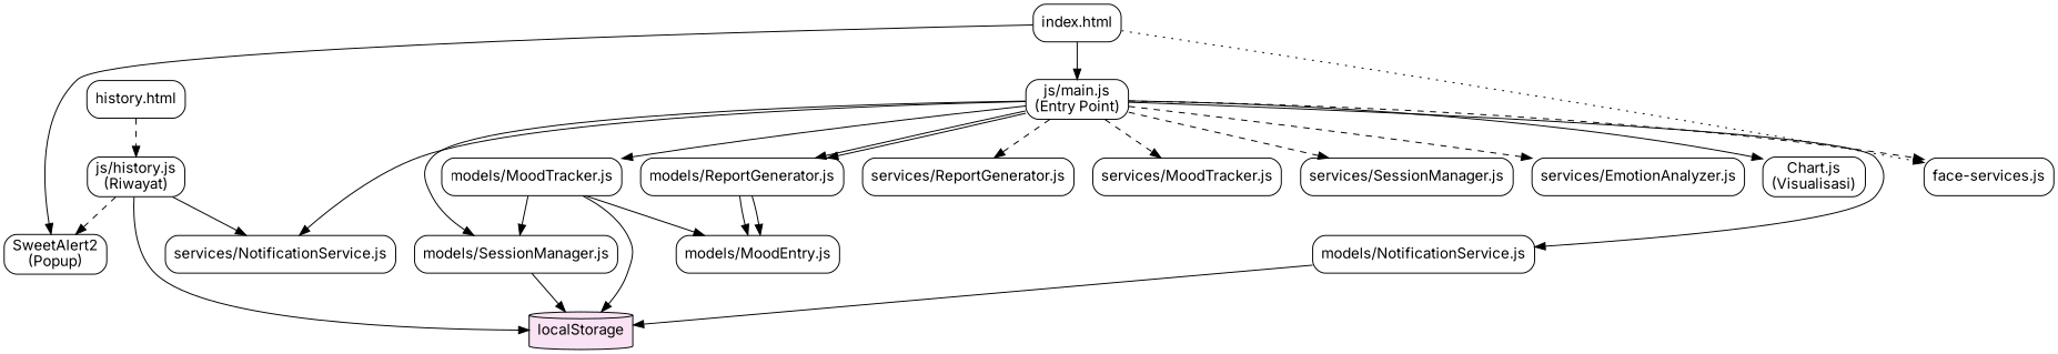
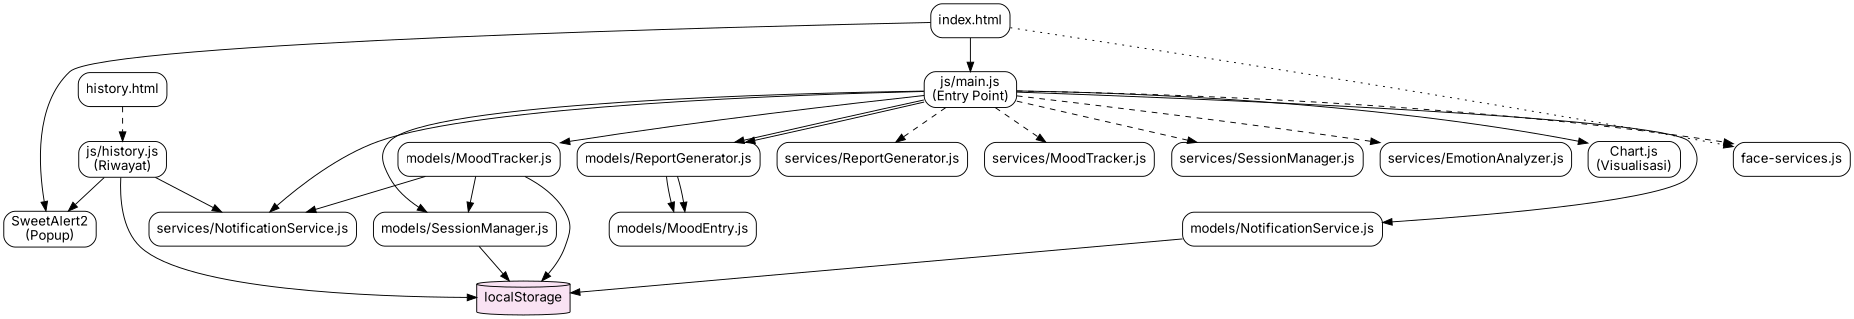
  digraph {
    rankdir=TB
    node [fontname=Inter shape=box style=rounded]
    n1 [label="index.html"]
    n2 [label="js/main.js\n(Entry Point)"]
    n3 [label="face-services.js"]
    n4 [label="SweetAlert2\n(Popup)"]
    n5 [label="Chart.js\n(Visualisasi)"]
    n6 [label="models/MoodTracker.js"]
    n7 [label="models/SessionManager.js"]
    n8 [label="models/NotificationService.js"]
    n9 [label="models/ReportGenerator.js"]
    n10 [label="services/NotificationService.js"]
    n11 [label="services/ReportGenerator.js"]
    n12 [label="services/MoodTracker.js"]
    n13 [label="services/SessionManager.js"]
    n14 [label="services/EmotionAnalyzer.js"]
    n15 [label="history.html"]
    n16 [label="js/history.js\n(Riwayat)"]
    n17 [fillcolor="#f9e2f3" label=localStorage shape=cylinder style=filled]
    n18 [label="models/MoodEntry.js"]
    n1 -> n2
    n1 -> n3 [style=dotted]
    n1 -> n4
    n2 -> n3 [style=dashed]
    n2 -> n5
    n2 -> n6
    n2 -> n7
    n2 -> n8
    n2 -> n9
    n2 -> n9
    n2 -> n10 [style=solid]
    n2 -> n11 [style=dashed]
    n2 -> n12 [style=dashed]
    n2 -> n13 [style=dashed]
    n2 -> n14 [style=dashed]
    n6 -> n7
    n6 -> n17
-   n6 -> n18
+   n6 -> n10
    n7 -> n17
    n8 -> n17
    n9 -> n18
    n9 -> n18
    n15 -> n16 [style=dashed]
-   n16 -> n4 [style=dashed]
+   n16 -> n4
    n16 -> n10
    n16 -> n17
  }
